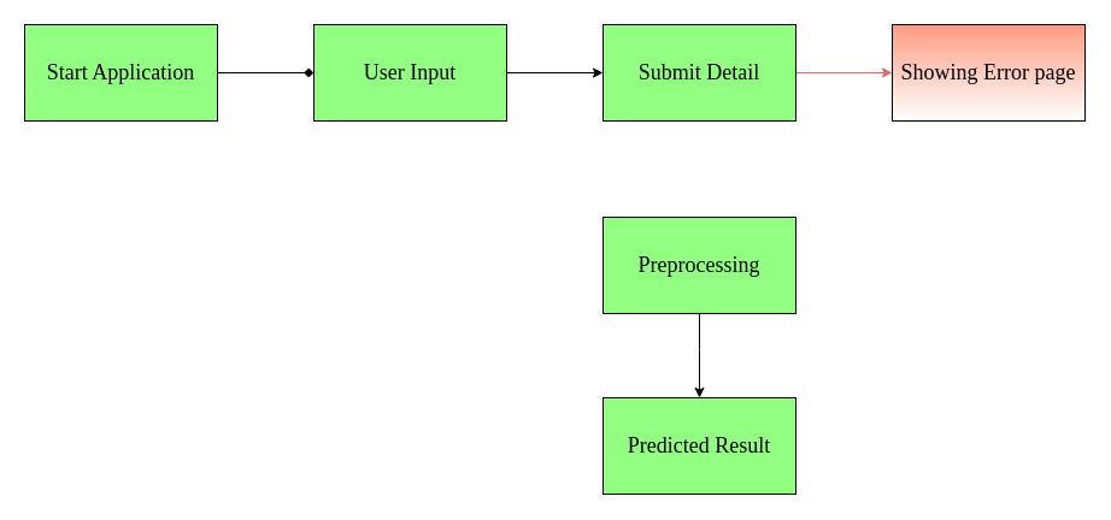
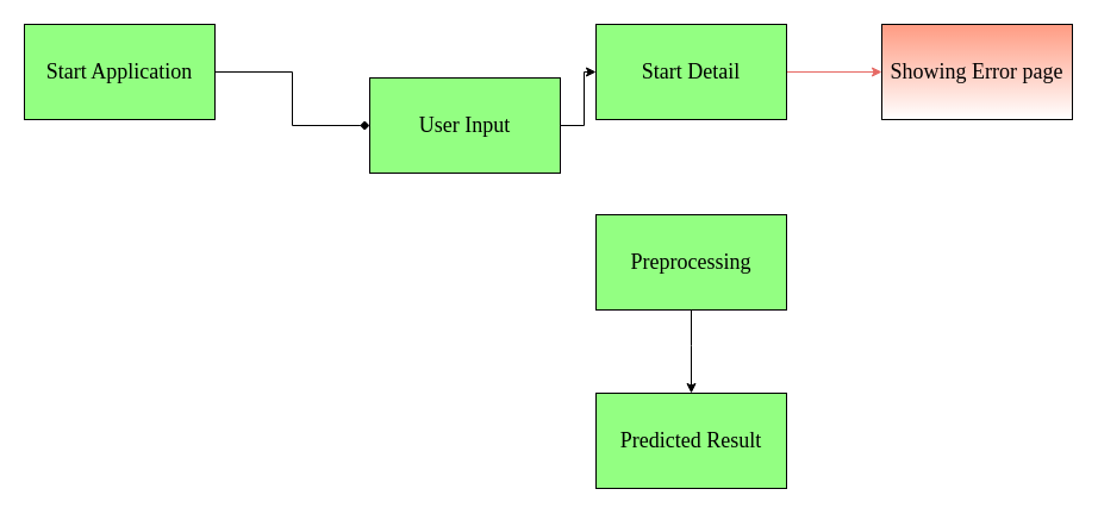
  <mxCell id="0" />
  <mxCell id="1" parent="0" />
  <mxCell id="2" value="" style="edgeStyle=orthogonalEdgeStyle;rounded=0;orthogonalLoop=1;jettySize=auto;html=1;endArrow=diamond;" edge="1" parent="1" source="3" target="5"><mxGeometry relative="1" as="geometry" /></mxCell>
  <mxCell id="3" value="&lt;font face=&quot;Georgia&quot; style=&quot;font-size: 18px&quot;&gt;Start Application&lt;/font&gt;" style="rounded=0;whiteSpace=wrap;html=1;fillColor=#93FF82;" vertex="1" parent="1"><mxGeometry x="20" y="20" width="160" height="80" as="geometry" /></mxCell>
  <mxCell id="4" value="" style="edgeStyle=orthogonalEdgeStyle;rounded=0;orthogonalLoop=1;jettySize=auto;html=1;" edge="1" parent="1" source="5" target="11"><mxGeometry relative="1" as="geometry" /></mxCell>
- <mxCell id="5" value="&lt;font face=&quot;Georgia&quot; style=&quot;font-size: 18px&quot;&gt;User Input&lt;/font&gt;" style="rounded=0;whiteSpace=wrap;html=1;fillColor=#93FF82;" vertex="1" parent="1"><mxGeometry x="260" y="20" width="160" height="80" as="geometry" /></mxCell>
+ <mxCell id="5" value="&lt;font face=&quot;Georgia&quot; style=&quot;font-size: 18px&quot;&gt;User Input&lt;/font&gt;" style="rounded=0;whiteSpace=wrap;html=1;fillColor=#93FF82;" vertex="1" parent="1"><mxGeometry x="310" y="65" width="160" height="80" as="geometry" /></mxCell>
  <mxCell id="6" value="" style="edgeStyle=orthogonalEdgeStyle;rounded=0;orthogonalLoop=1;jettySize=auto;html=1;" edge="1" parent="1" source="7" target="9"><mxGeometry relative="1" as="geometry"><Array as="points"><mxPoint x="580" y="290" /><mxPoint x="580" y="290" /></Array></mxGeometry></mxCell>
  <mxCell id="7" value="&lt;font style=&quot;font-size: 18px&quot; face=&quot;Georgia&quot;&gt;Preprocessing&lt;/font&gt;" style="rounded=0;whiteSpace=wrap;html=1;fillColor=#93FF82;" vertex="1" parent="1"><mxGeometry x="500" y="180" width="160" height="80" as="geometry" /></mxCell>
  <mxCell id="8" value="&lt;font face=&quot;Georgia&quot; style=&quot;font-size: 18px&quot;&gt;Showing Error page&lt;/font&gt;" style="rounded=0;whiteSpace=wrap;html=1;gradientColor=#ffffff;fillColor=#FF9B82;" vertex="1" parent="1"><mxGeometry x="740" y="20" width="160" height="80" as="geometry" /></mxCell>
  <mxCell id="9" value="&lt;font face=&quot;Georgia&quot; style=&quot;font-size: 18px&quot;&gt;Predicted Result&lt;/font&gt;" style="rounded=0;whiteSpace=wrap;html=1;fillColor=#93FF82;" vertex="1" parent="1"><mxGeometry x="500" y="330" width="160" height="80" as="geometry" /></mxCell>
  <mxCell id="10" value="" style="edgeStyle=orthogonalEdgeStyle;rounded=0;orthogonalLoop=1;jettySize=auto;html=1;fillColor=#f8cecc;strokeColor=#E66964;" edge="1" parent="1" source="11" target="8"><mxGeometry relative="1" as="geometry" /></mxCell>
- <mxCell id="11" value="&lt;font face=&quot;Georgia&quot; style=&quot;font-size: 18px&quot;&gt;Submit Detail&lt;/font&gt;" style="rounded=0;whiteSpace=wrap;html=1;fillColor=#93FF82;" vertex="1" parent="1"><mxGeometry x="500" y="20" width="160" height="80" as="geometry" /></mxCell>
+ <mxCell id="11" value="&lt;font face=&quot;Georgia&quot; style=&quot;font-size: 18px&quot;&gt;Start Detail&lt;/font&gt;" style="rounded=0;whiteSpace=wrap;html=1;fillColor=#93FF82;" vertex="1" parent="1"><mxGeometry x="500" y="20" width="160" height="80" as="geometry" /></mxCell>
